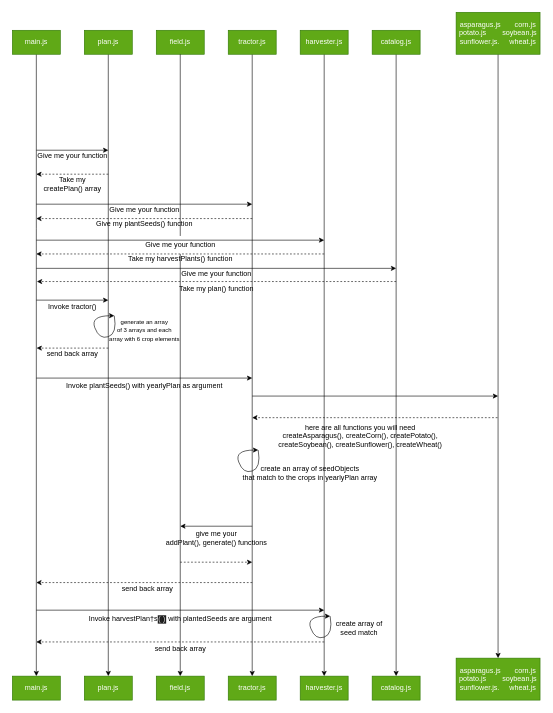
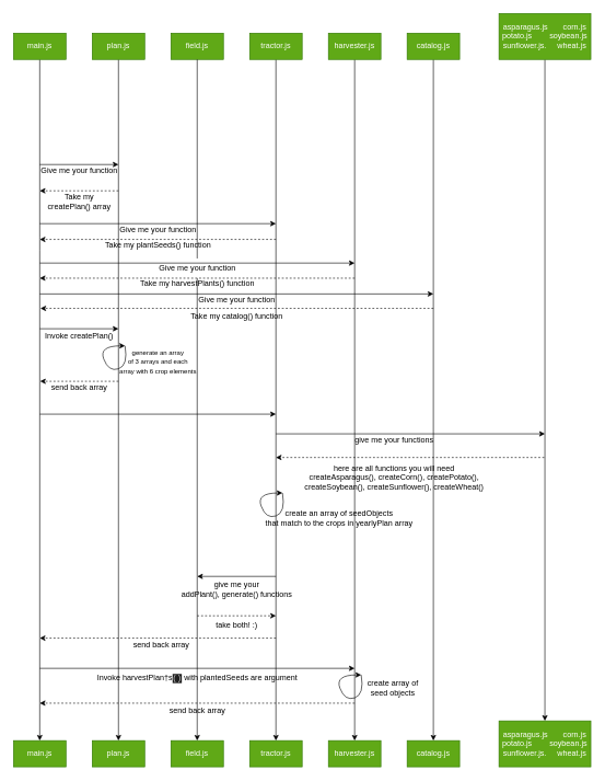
  <mxCell id="0" />
  <mxCell id="1" parent="0" />
  <mxCell id="2" style="edgeStyle=none;html=1;entryX=0.5;entryY=0;entryDx=0;entryDy=0;fontSize=12;" parent="1" source="3" target="16" edge="1"><mxGeometry relative="1" as="geometry"><Array as="points"><mxPoint x="60" y="370" /></Array></mxGeometry></mxCell>
  <mxCell id="3" value="main.js" style="rounded=0;whiteSpace=wrap;html=1;fillColor=#60a917;fontColor=#ffffff;strokeColor=#2D7600;" parent="1" vertex="1"><mxGeometry x="20" y="50" width="80" height="40" as="geometry" /></mxCell>
  <mxCell id="4" style="edgeStyle=none;html=1;fontSize=12;" parent="1" source="5" target="17" edge="1"><mxGeometry relative="1" as="geometry" /></mxCell>
  <mxCell id="5" value="plan.js" style="rounded=0;whiteSpace=wrap;html=1;fillColor=#60a917;fontColor=#ffffff;strokeColor=#2D7600;" parent="1" vertex="1"><mxGeometry x="140" y="50" width="80" height="40" as="geometry" /></mxCell>
  <mxCell id="6" style="edgeStyle=none;html=1;entryX=0.5;entryY=0;entryDx=0;entryDy=0;fontSize=12;startArrow=none;" parent="1" source="35" target="18" edge="1"><mxGeometry relative="1" as="geometry" /></mxCell>
  <mxCell id="7" value="field.js" style="rounded=0;whiteSpace=wrap;html=1;fillColor=#60a917;fontColor=#ffffff;strokeColor=#2D7600;" parent="1" vertex="1"><mxGeometry x="260" y="50" width="80" height="40" as="geometry" /></mxCell>
  <mxCell id="8" style="edgeStyle=none;html=1;entryX=0.5;entryY=0;entryDx=0;entryDy=0;fontSize=12;" parent="1" source="9" target="19" edge="1"><mxGeometry relative="1" as="geometry" /></mxCell>
  <mxCell id="9" value="tractor.js" style="rounded=0;whiteSpace=wrap;html=1;fillColor=#60a917;fontColor=#ffffff;strokeColor=#2D7600;" parent="1" vertex="1"><mxGeometry x="380" y="50" width="80" height="40" as="geometry" /></mxCell>
  <mxCell id="10" style="edgeStyle=none;html=1;entryX=0.5;entryY=0;entryDx=0;entryDy=0;fontSize=12;" parent="1" source="11" target="20" edge="1"><mxGeometry relative="1" as="geometry" /></mxCell>
  <mxCell id="11" value="harvester.js" style="rounded=0;whiteSpace=wrap;html=1;fillColor=#60a917;fontColor=#ffffff;strokeColor=#2D7600;" parent="1" vertex="1"><mxGeometry x="500" y="50" width="80" height="40" as="geometry" /></mxCell>
  <mxCell id="12" style="edgeStyle=none;html=1;fontSize=12;" parent="1" source="13" target="21" edge="1"><mxGeometry relative="1" as="geometry" /></mxCell>
  <mxCell id="13" value="catalog.js" style="rounded=0;whiteSpace=wrap;html=1;fillColor=#60a917;fontColor=#ffffff;strokeColor=#2D7600;" parent="1" vertex="1"><mxGeometry x="620" y="50" width="80" height="40" as="geometry" /></mxCell>
  <mxCell id="14" style="edgeStyle=none;html=1;fontSize=12;" parent="1" source="15" target="22" edge="1"><mxGeometry relative="1" as="geometry" /></mxCell>
  <mxCell id="15" value="&lt;font style=&quot;font-size: 12px;&quot;&gt;asparagus.js&amp;nbsp; &amp;nbsp; &amp;nbsp; &amp;nbsp;corn.js&lt;br&gt;potato.js&amp;nbsp; &amp;nbsp; &amp;nbsp; &amp;nbsp; soybean.js&lt;br&gt;sunflower.js.&amp;nbsp; &amp;nbsp; &amp;nbsp;wheat.js&lt;/font&gt;" style="rounded=0;whiteSpace=wrap;html=1;fillColor=#60a917;fontColor=#ffffff;strokeColor=#2D7600;" parent="1" vertex="1"><mxGeometry x="760" y="20" width="140" height="70" as="geometry" /></mxCell>
  <mxCell id="16" value="main.js" style="rounded=0;whiteSpace=wrap;html=1;fillColor=#60a917;fontColor=#ffffff;strokeColor=#2D7600;" parent="1" vertex="1"><mxGeometry x="20" y="1127" width="80" height="40" as="geometry" /></mxCell>
  <mxCell id="17" value="plan.js" style="rounded=0;whiteSpace=wrap;html=1;fillColor=#60a917;fontColor=#ffffff;strokeColor=#2D7600;" parent="1" vertex="1"><mxGeometry x="140" y="1127" width="80" height="40" as="geometry" /></mxCell>
  <mxCell id="18" value="field.js" style="rounded=0;whiteSpace=wrap;html=1;fillColor=#60a917;fontColor=#ffffff;strokeColor=#2D7600;" parent="1" vertex="1"><mxGeometry x="260" y="1127" width="80" height="40" as="geometry" /></mxCell>
  <mxCell id="19" value="tractor.js" style="rounded=0;whiteSpace=wrap;html=1;fillColor=#60a917;fontColor=#ffffff;strokeColor=#2D7600;" parent="1" vertex="1"><mxGeometry x="380" y="1127" width="80" height="40" as="geometry" /></mxCell>
  <mxCell id="20" value="harvester.js" style="rounded=0;whiteSpace=wrap;html=1;fillColor=#60a917;fontColor=#ffffff;strokeColor=#2D7600;" parent="1" vertex="1"><mxGeometry x="500" y="1127" width="80" height="40" as="geometry" /></mxCell>
  <mxCell id="21" value="catalog.js" style="rounded=0;whiteSpace=wrap;html=1;fillColor=#60a917;fontColor=#ffffff;strokeColor=#2D7600;" parent="1" vertex="1"><mxGeometry x="620" y="1127" width="80" height="40" as="geometry" /></mxCell>
  <mxCell id="22" value="&lt;font style=&quot;font-size: 12px;&quot;&gt;asparagus.js&amp;nbsp; &amp;nbsp; &amp;nbsp; &amp;nbsp;corn.js&lt;br&gt;potato.js&amp;nbsp; &amp;nbsp; &amp;nbsp; &amp;nbsp; soybean.js&lt;br&gt;sunflower.js.&amp;nbsp; &amp;nbsp; &amp;nbsp;wheat.js&lt;/font&gt;" style="rounded=0;whiteSpace=wrap;html=1;fillColor=#60a917;fontColor=#ffffff;strokeColor=#2D7600;" parent="1" vertex="1"><mxGeometry x="760" y="1097" width="140" height="70" as="geometry" /></mxCell>
  <mxCell id="23" value="" style="endArrow=classic;html=1;fontSize=12;" parent="1" edge="1"><mxGeometry width="50" height="50" relative="1" as="geometry"><mxPoint x="60" y="250" as="sourcePoint" /><mxPoint x="180" y="250" as="targetPoint" /></mxGeometry></mxCell>
  <mxCell id="24" value="Give me your function" style="text;html=1;align=center;verticalAlign=middle;resizable=0;points=[];autosize=1;strokeColor=none;fillColor=none;fontSize=12;" parent="1" vertex="1"><mxGeometry x="50" y="244" width="140" height="30" as="geometry" /></mxCell>
  <mxCell id="25" value="" style="endArrow=classic;dashed=1;html=1;fontSize=12;" parent="1" edge="1"><mxGeometry width="50" height="50" relative="1" as="geometry"><mxPoint x="180" y="290" as="sourcePoint" /><mxPoint x="60" y="290" as="targetPoint" /></mxGeometry></mxCell>
  <mxCell id="26" value="Take my &lt;br&gt;createPlan() array" style="text;html=1;align=center;verticalAlign=middle;resizable=0;points=[];autosize=1;strokeColor=none;fillColor=none;fontSize=12;" parent="1" vertex="1"><mxGeometry x="55" y="286" width="130" height="40" as="geometry" /></mxCell>
  <mxCell id="27" value="Give me your function" style="text;html=1;align=center;verticalAlign=middle;resizable=0;points=[];autosize=1;strokeColor=none;fillColor=none;fontSize=12;" parent="1" vertex="1"><mxGeometry x="170" y="334" width="140" height="30" as="geometry" /></mxCell>
  <mxCell id="28" value="" style="endArrow=classic;html=1;" parent="1" edge="1"><mxGeometry width="50" height="50" relative="1" as="geometry"><mxPoint x="60" y="340" as="sourcePoint" /><mxPoint x="420" y="340" as="targetPoint" /></mxGeometry></mxCell>
  <mxCell id="29" value="" style="endArrow=classic;dashed=1;html=1;fontSize=12;" parent="1" edge="1"><mxGeometry width="50" height="50" relative="1" as="geometry"><mxPoint x="420" y="364" as="sourcePoint" /><mxPoint x="60" y="364" as="targetPoint" /></mxGeometry></mxCell>
- <mxCell id="30" value="Give my plantSeeds() function" style="text;html=1;align=center;verticalAlign=middle;resizable=0;points=[];autosize=1;strokeColor=none;fillColor=none;fontSize=12;" parent="1" vertex="1"><mxGeometry x="150" y="358" width="180" height="30" as="geometry" /></mxCell>
+ <mxCell id="30" value="Take my plantSeeds() function" style="text;html=1;align=center;verticalAlign=middle;resizable=0;points=[];autosize=1;strokeColor=none;fillColor=none;fontSize=12;" parent="1" vertex="1"><mxGeometry x="150" y="358" width="180" height="30" as="geometry" /></mxCell>
  <mxCell id="31" value="" style="endArrow=classic;html=1;" parent="1" edge="1"><mxGeometry width="50" height="50" relative="1" as="geometry"><mxPoint x="60" y="400" as="sourcePoint" /><mxPoint x="540" y="400" as="targetPoint" /></mxGeometry></mxCell>
  <mxCell id="32" value="" style="endArrow=classic;dashed=1;html=1;fontSize=12;" parent="1" edge="1"><mxGeometry width="50" height="50" relative="1" as="geometry"><mxPoint x="540" y="423" as="sourcePoint" /><mxPoint x="60" y="423" as="targetPoint" /></mxGeometry></mxCell>
  <mxCell id="33" value="Take my harvestPlants() function" style="text;html=1;align=center;verticalAlign=middle;resizable=0;points=[];autosize=1;strokeColor=none;fillColor=none;fontSize=12;" parent="1" vertex="1"><mxGeometry x="200" y="417" width="200" height="30" as="geometry" /></mxCell>
  <mxCell id="34" value="" style="edgeStyle=none;html=1;entryX=0.5;entryY=0;entryDx=0;entryDy=0;fontSize=12;endArrow=none;" parent="1" source="7" target="35" edge="1"><mxGeometry relative="1" as="geometry"><mxPoint x="300" y="90" as="sourcePoint" /><mxPoint x="300" y="680" as="targetPoint" /></mxGeometry></mxCell>
  <mxCell id="35" value="Give me your function" style="text;html=1;align=center;verticalAlign=middle;resizable=0;points=[];autosize=1;strokeColor=none;fillColor=none;fontSize=12;" parent="1" vertex="1"><mxGeometry x="230" y="393" width="140" height="30" as="geometry" /></mxCell>
  <mxCell id="36" value="" style="endArrow=classic;html=1;" parent="1" edge="1"><mxGeometry width="50" height="50" relative="1" as="geometry"><mxPoint x="60" y="447" as="sourcePoint" /><mxPoint x="660" y="447" as="targetPoint" /></mxGeometry></mxCell>
  <mxCell id="37" value="Give me your function" style="text;html=1;align=center;verticalAlign=middle;resizable=0;points=[];autosize=1;strokeColor=none;fillColor=none;fontSize=12;" parent="1" vertex="1"><mxGeometry x="290" y="441" width="140" height="30" as="geometry" /></mxCell>
  <mxCell id="38" value="" style="endArrow=classic;dashed=1;html=1;fontSize=12;" parent="1" edge="1"><mxGeometry width="50" height="50" relative="1" as="geometry"><mxPoint x="660" y="469" as="sourcePoint" /><mxPoint x="61" y="469" as="targetPoint" /></mxGeometry></mxCell>
- <mxCell id="39" value="Take my plan() function" style="text;html=1;align=center;verticalAlign=middle;resizable=0;points=[];autosize=1;strokeColor=none;fillColor=none;fontSize=12;" parent="1" vertex="1"><mxGeometry x="280" y="466" width="160" height="30" as="geometry" /></mxCell>
+ <mxCell id="39" value="Take my catalog() function" style="text;html=1;align=center;verticalAlign=middle;resizable=0;points=[];autosize=1;strokeColor=none;fillColor=none;fontSize=12;" parent="1" vertex="1"><mxGeometry x="280" y="466" width="160" height="30" as="geometry" /></mxCell>
  <mxCell id="40" value="" style="endArrow=classic;html=1;" parent="1" edge="1"><mxGeometry width="50" height="50" relative="1" as="geometry"><mxPoint x="60" y="500" as="sourcePoint" /><mxPoint x="180" y="500" as="targetPoint" /></mxGeometry></mxCell>
- <mxCell id="41" value="Invoke tractor()" style="text;html=1;align=center;verticalAlign=middle;resizable=0;points=[];autosize=1;strokeColor=none;fillColor=none;" parent="1" vertex="1"><mxGeometry x="55" y="496" width="130" height="30" as="geometry" /></mxCell>
+ <mxCell id="41" value="Invoke createPlan()" style="text;html=1;align=center;verticalAlign=middle;resizable=0;points=[];autosize=1;strokeColor=none;fillColor=none;" parent="1" vertex="1"><mxGeometry x="55" y="496" width="130" height="30" as="geometry" /></mxCell>
  <mxCell id="42" value="" style="curved=1;endArrow=classic;html=1;" parent="1" edge="1"><mxGeometry width="50" height="50" relative="1" as="geometry"><mxPoint x="190" y="526" as="sourcePoint" /><mxPoint x="190" y="526" as="targetPoint" /><Array as="points"><mxPoint x="195" y="556" /><mxPoint x="165" y="566" /><mxPoint x="150" y="526" /></Array></mxGeometry></mxCell>
  <mxCell id="43" value="&lt;font style=&quot;font-size: 10px;&quot;&gt;generate an array &lt;br&gt;of 3 arrays and each &lt;br&gt;array with 6 crop elements&lt;/font&gt;" style="text;html=1;align=center;verticalAlign=middle;resizable=0;points=[];autosize=1;strokeColor=none;fillColor=none;" parent="1" vertex="1"><mxGeometry x="170" y="520" width="140" height="60" as="geometry" /></mxCell>
  <mxCell id="44" value="" style="endArrow=classic;dashed=1;html=1;fontSize=12;" parent="1" edge="1"><mxGeometry width="50" height="50" relative="1" as="geometry"><mxPoint x="180" y="580" as="sourcePoint" /><mxPoint x="60.5" y="580" as="targetPoint" /></mxGeometry></mxCell>
  <mxCell id="45" value="&lt;font style=&quot;font-size: 12px;&quot;&gt;send back array&lt;/font&gt;" style="text;html=1;align=center;verticalAlign=middle;resizable=0;points=[];autosize=1;strokeColor=none;fillColor=none;fontSize=10;" parent="1" vertex="1"><mxGeometry x="65" y="574" width="110" height="30" as="geometry" /></mxCell>
  <mxCell id="46" value="" style="endArrow=classic;html=1;fontSize=12;" parent="1" edge="1"><mxGeometry width="50" height="50" relative="1" as="geometry"><mxPoint x="60" y="630" as="sourcePoint" /><mxPoint x="420" y="630" as="targetPoint" /></mxGeometry></mxCell>
- <mxCell id="47" value="Invoke plantSeeds() with yearlyPlan as argument" style="text;html=1;align=center;verticalAlign=middle;resizable=0;points=[];autosize=1;strokeColor=none;fillColor=none;" parent="1" vertex="1"><mxGeometry x="100" y="628" width="280" height="30" as="geometry" /></mxCell>
  <mxCell id="48" value="" style="curved=1;endArrow=classic;html=1;" parent="1" edge="1"><mxGeometry width="50" height="50" relative="1" as="geometry"><mxPoint x="550" y="1027" as="sourcePoint" /><mxPoint x="550" y="1027" as="targetPoint" /><Array as="points"><mxPoint x="555" y="1057" /><mxPoint x="525" y="1067" /><mxPoint x="510" y="1027" /></Array></mxGeometry></mxCell>
  <mxCell id="49" value="" style="endArrow=classic;html=1;fontSize=12;" parent="1" edge="1"><mxGeometry width="50" height="50" relative="1" as="geometry"><mxPoint x="420" y="660" as="sourcePoint" /><mxPoint x="830" y="660" as="targetPoint" /></mxGeometry></mxCell>
+ <mxCell id="50" value="give me your functions" style="text;html=1;align=center;verticalAlign=middle;resizable=0;points=[];autosize=1;strokeColor=none;fillColor=none;fontSize=12;" parent="1" vertex="1"><mxGeometry x="530" y="655" width="140" height="30" as="geometry" /></mxCell>
  <mxCell id="51" value="" style="endArrow=classic;dashed=1;html=1;fontSize=12;" parent="1" edge="1"><mxGeometry width="50" height="50" relative="1" as="geometry"><mxPoint x="829" y="696" as="sourcePoint" /><mxPoint x="420" y="696" as="targetPoint" /></mxGeometry></mxCell>
  <mxCell id="52" value="here are all functions you will need&lt;br&gt;createAsparagus(), createCorn(), createPotato(),&lt;br&gt;createSoybean(), createSunflower(), createWheat()" style="text;html=1;align=center;verticalAlign=middle;resizable=0;points=[];autosize=1;strokeColor=none;fillColor=none;fontSize=12;" parent="1" vertex="1"><mxGeometry x="450" y="697" width="300" height="60" as="geometry" /></mxCell>
  <mxCell id="53" value="" style="endArrow=classic;html=1;fontSize=12;" parent="1" edge="1"><mxGeometry width="50" height="50" relative="1" as="geometry"><mxPoint x="420" y="877" as="sourcePoint" /><mxPoint x="300" y="877" as="targetPoint" /></mxGeometry></mxCell>
  <mxCell id="54" value="give me your &lt;br&gt;addPlant(), generate() functions" style="text;html=1;align=center;verticalAlign=middle;resizable=0;points=[];autosize=1;strokeColor=none;fillColor=none;fontSize=12;" parent="1" vertex="1"><mxGeometry x="260" y="877" width="200" height="40" as="geometry" /></mxCell>
  <mxCell id="55" value="" style="endArrow=classic;dashed=1;html=1;fontSize=12;" parent="1" edge="1"><mxGeometry width="50" height="50" relative="1" as="geometry"><mxPoint x="300" y="937" as="sourcePoint" /><mxPoint x="420" y="937" as="targetPoint" /></mxGeometry></mxCell>
+ <mxCell id="56" value="take both! :)" style="text;html=1;align=center;verticalAlign=middle;resizable=0;points=[];autosize=1;strokeColor=none;fillColor=none;fontSize=12;" parent="1" vertex="1"><mxGeometry x="315" y="937" width="90" height="30" as="geometry" /></mxCell>
  <mxCell id="57" value="" style="endArrow=classic;dashed=1;html=1;fontSize=12;" parent="1" edge="1"><mxGeometry width="50" height="50" relative="1" as="geometry"><mxPoint x="420" y="971" as="sourcePoint" /><mxPoint x="60" y="971" as="targetPoint" /></mxGeometry></mxCell>
  <mxCell id="58" value="send back array" style="text;html=1;align=center;verticalAlign=middle;resizable=0;points=[];autosize=1;strokeColor=none;fillColor=none;fontSize=12;" parent="1" vertex="1"><mxGeometry x="190" y="967" width="110" height="30" as="geometry" /></mxCell>
  <mxCell id="59" value="" style="endArrow=classic;html=1;fontSize=12;" parent="1" edge="1"><mxGeometry width="50" height="50" relative="1" as="geometry"><mxPoint x="60" y="1017" as="sourcePoint" /><mxPoint x="540" y="1017" as="targetPoint" /></mxGeometry></mxCell>
  <mxCell id="60" value="Invoke harvestPlan†s&lt;span style=&quot;background-color: rgb(30, 30, 30); color: rgb(212, 212, 212); font-family: Menlo, Monaco, &amp;quot;Courier New&amp;quot;, monospace;&quot;&gt;(&lt;/span&gt;&lt;span style=&quot;background-color: rgb(30, 30, 30); color: rgb(212, 212, 212); font-family: Menlo, Monaco, &amp;quot;Courier New&amp;quot;, monospace;&quot;&gt;)&lt;/span&gt;&lt;span style=&quot;background-color: initial;&quot;&gt;&amp;nbsp;with plantedSeeds are argument&lt;/span&gt;" style="text;html=1;align=center;verticalAlign=middle;resizable=0;points=[];autosize=1;strokeColor=none;fillColor=none;fontSize=12;" parent="1" vertex="1"><mxGeometry x="135" y="1017" width="330" height="30" as="geometry" /></mxCell>
  <mxCell id="61" value="" style="endArrow=classic;dashed=1;html=1;fontSize=12;" parent="1" edge="1"><mxGeometry width="50" height="50" relative="1" as="geometry"><mxPoint x="540" y="1070" as="sourcePoint" /><mxPoint x="60" y="1070" as="targetPoint" /></mxGeometry></mxCell>
- <mxCell id="62" value="create array of &lt;br&gt;seed match" style="text;html=1;align=center;verticalAlign=middle;resizable=0;points=[];autosize=1;strokeColor=none;fillColor=none;fontSize=12;" parent="1" vertex="1"><mxGeometry x="548" y="1027" width="100" height="40" as="geometry" /></mxCell>
+ <mxCell id="62" value="create array of &lt;br&gt;seed objects" style="text;html=1;align=center;verticalAlign=middle;resizable=0;points=[];autosize=1;strokeColor=none;fillColor=none;fontSize=12;" parent="1" vertex="1"><mxGeometry x="548" y="1027" width="100" height="40" as="geometry" /></mxCell>
  <mxCell id="63" value="send back array" style="text;html=1;align=center;verticalAlign=middle;resizable=0;points=[];autosize=1;strokeColor=none;fillColor=none;fontSize=12;" parent="1" vertex="1"><mxGeometry x="245" y="1067" width="110" height="30" as="geometry" /></mxCell>
  <mxCell id="64" value="" style="curved=1;endArrow=classic;html=1;" parent="1" edge="1"><mxGeometry width="50" height="50" relative="1" as="geometry"><mxPoint x="430" y="750" as="sourcePoint" /><mxPoint x="430" y="750" as="targetPoint" /><Array as="points"><mxPoint x="435" y="780" /><mxPoint x="405" y="790" /><mxPoint x="390" y="750" /></Array></mxGeometry></mxCell>
  <mxCell id="65" value="create an array of seedObjects&lt;br&gt;that match to the crops in yearlyPlan array" style="text;html=1;align=center;verticalAlign=middle;resizable=0;points=[];autosize=1;strokeColor=none;fillColor=none;" parent="1" vertex="1"><mxGeometry x="391" y="768" width="250" height="40" as="geometry" /></mxCell>
